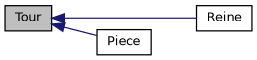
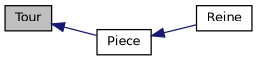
  digraph {
    rankdir=LR
    node [color=black fillcolor=white fontname=Helvetica fontsize=10 shape=record style=filled]
    edge [color=midnightblue dir=back fontname=Helvetica fontsize=10 labelfontname=Helvetica labelfontsize=10 style=solid]
    n1 [fillcolor=grey75 fontcolor=black height=0.2 label=Tour width=0.4]
    n2 [height=0.2 label=Reine width=0.4]
    n3 [height=0.2 label=Piece width=0.4]
-   n1 -> n2
+   n3 -> n2
    n1 -> n3
  }
